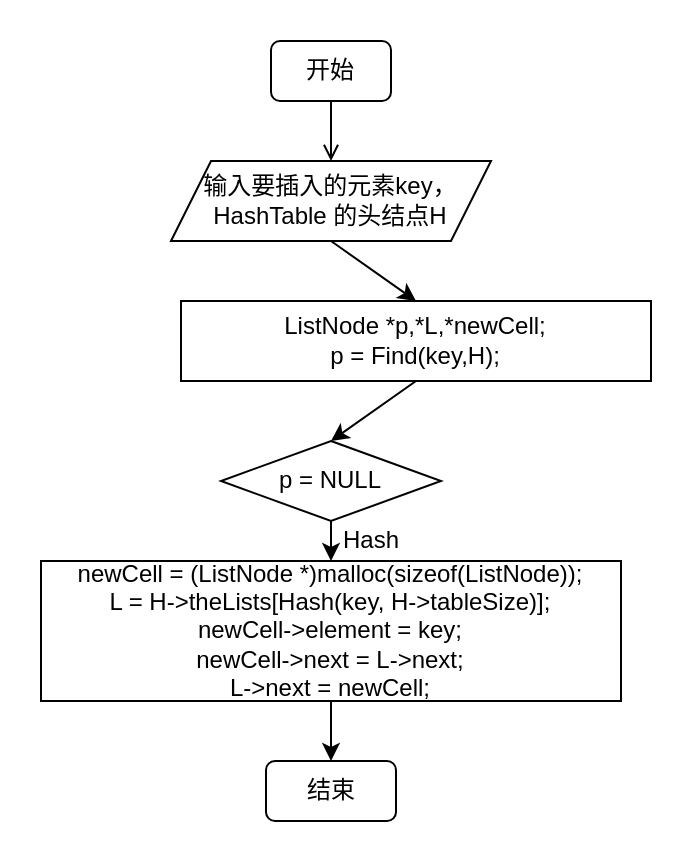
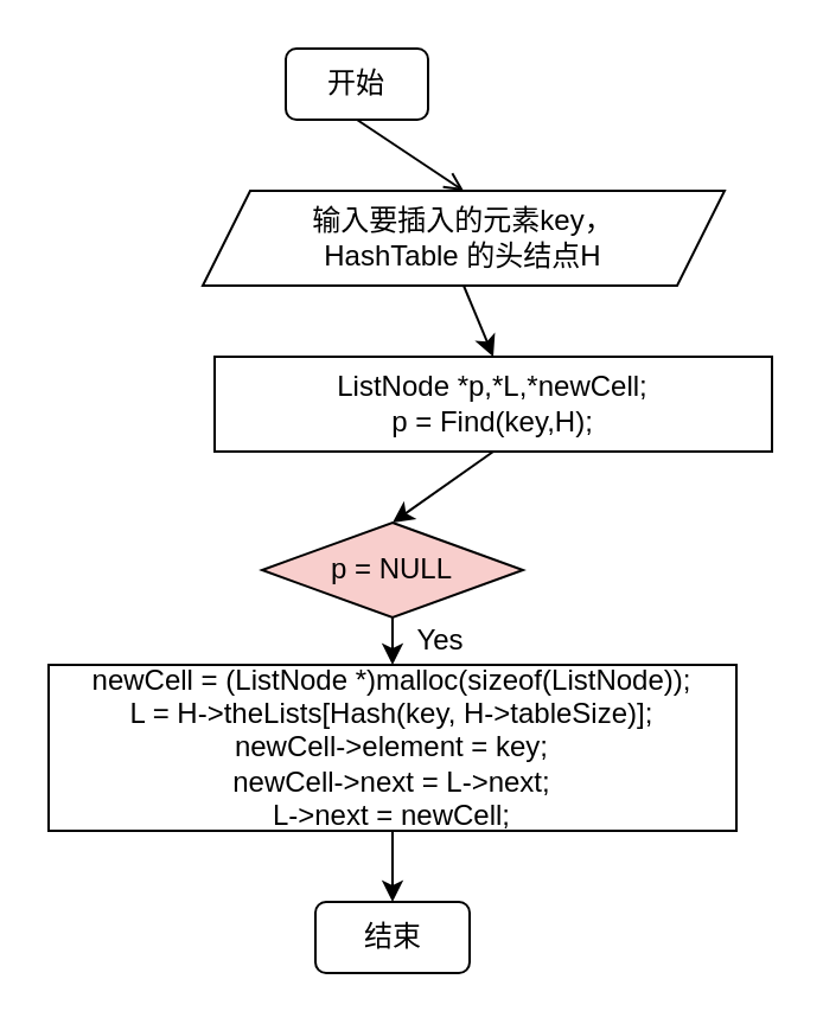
  <mxCell id="0" />
  <mxCell id="1" parent="0" />
- <mxCell id="2" value="开始" style="rounded=1;whiteSpace=wrap;html=1;" vertex="1" parent="1"><mxGeometry x="135" y="20" width="60" height="30" as="geometry" /></mxCell>
- <mxCell id="3" value="输入要插入的元素key，&lt;br&gt;HashTable 的头结点H" style="shape=parallelogram;perimeter=parallelogramPerimeter;whiteSpace=wrap;html=1;fixedSize=1;" vertex="1" parent="1"><mxGeometry x="85" y="80" width="160" height="40" as="geometry" /></mxCell>
+ <mxCell id="2" value="开始" style="rounded=1;whiteSpace=wrap;html=1;" vertex="1" parent="1"><mxGeometry x="120" y="20" width="60" height="30" as="geometry" /></mxCell>
+ <mxCell id="3" value="输入要插入的元素key，&lt;br&gt;HashTable 的头结点H" style="shape=parallelogram;perimeter=parallelogramPerimeter;whiteSpace=wrap;html=1;fixedSize=1;" vertex="1" parent="1"><mxGeometry x="85" y="80" width="220" height="40" as="geometry" /></mxCell>
  <mxCell id="4" value="ListNode *p,*L,*newCell;&lt;br&gt;p = Find(key,H);" style="rounded=0;whiteSpace=wrap;html=1;" vertex="1" parent="1"><mxGeometry x="90" y="150" width="235" height="40" as="geometry" /></mxCell>
- <mxCell id="5" value="p = NULL" style="rhombus;whiteSpace=wrap;html=1;" vertex="1" parent="1"><mxGeometry x="110" y="220" width="110" height="40" as="geometry" /></mxCell>
+ <mxCell id="5" value="p = NULL" style="rhombus;whiteSpace=wrap;html=1;fillColor=#f8cecc;" vertex="1" parent="1"><mxGeometry x="110" y="220" width="110" height="40" as="geometry" /></mxCell>
  <mxCell id="6" value="newCell = (ListNode *)malloc(sizeof(ListNode));&lt;br&gt;L = H-&amp;gt;theLists[Hash(key, H-&amp;gt;tableSize)];&lt;br&gt;newCell-&amp;gt;element = key;&lt;br&gt;newCell-&amp;gt;next = L-&amp;gt;next;&lt;br&gt;L-&amp;gt;next = newCell;" style="rounded=0;whiteSpace=wrap;html=1;" vertex="1" parent="1"><mxGeometry x="20" y="280" width="290" height="70" as="geometry" /></mxCell>
  <mxCell id="7" value="结束" style="rounded=1;whiteSpace=wrap;html=1;" vertex="1" parent="1"><mxGeometry x="132.5" y="380" width="65" height="30" as="geometry" /></mxCell>
  <mxCell id="8" value="" style="endArrow=open;html=1;exitX=0.5;exitY=1;exitDx=0;exitDy=0;entryX=0.5;entryY=0;entryDx=0;entryDy=0;" edge="1" parent="1" source="2" target="3"><mxGeometry width="50" height="50" relative="1" as="geometry"><mxPoint x="215" y="250" as="sourcePoint" /><mxPoint x="265" y="200" as="targetPoint" /></mxGeometry></mxCell>
  <mxCell id="9" value="" style="endArrow=classic;html=1;exitX=0.5;exitY=1;exitDx=0;exitDy=0;entryX=0.5;entryY=0;entryDx=0;entryDy=0;" edge="1" parent="1" source="3" target="4"><mxGeometry width="50" height="50" relative="1" as="geometry"><mxPoint x="215" y="250" as="sourcePoint" /><mxPoint x="265" y="200" as="targetPoint" /></mxGeometry></mxCell>
  <mxCell id="10" value="" style="endArrow=classic;html=1;exitX=0.5;exitY=1;exitDx=0;exitDy=0;entryX=0.5;entryY=0;entryDx=0;entryDy=0;" edge="1" parent="1" source="4" target="5"><mxGeometry width="50" height="50" relative="1" as="geometry"><mxPoint x="215" y="250" as="sourcePoint" /><mxPoint x="265" y="200" as="targetPoint" /></mxGeometry></mxCell>
  <mxCell id="11" value="" style="endArrow=classic;html=1;exitX=0.5;exitY=1;exitDx=0;exitDy=0;entryX=0.5;entryY=0;entryDx=0;entryDy=0;" edge="1" parent="1" source="5" target="6"><mxGeometry width="50" height="50" relative="1" as="geometry"><mxPoint x="215" y="250" as="sourcePoint" /><mxPoint x="265" y="200" as="targetPoint" /></mxGeometry></mxCell>
  <mxCell id="12" value="" style="endArrow=classic;html=1;exitX=0.5;exitY=1;exitDx=0;exitDy=0;entryX=0.5;entryY=0;entryDx=0;entryDy=0;" edge="1" parent="1" source="6" target="7"><mxGeometry width="50" height="50" relative="1" as="geometry"><mxPoint x="215" y="250" as="sourcePoint" /><mxPoint x="265" y="200" as="targetPoint" /></mxGeometry></mxCell>
- <mxCell id="13" value="Hash" style="text;html=1;align=center;verticalAlign=middle;resizable=0;points=[];autosize=1;strokeColor=none;fillColor=none;" vertex="1" parent="1"><mxGeometry x="165" y="260" width="40" height="20" as="geometry" /></mxCell>
+ <mxCell id="13" value="Yes" style="text;html=1;align=center;verticalAlign=middle;resizable=0;points=[];autosize=1;strokeColor=none;fillColor=none;" vertex="1" parent="1"><mxGeometry x="165" y="260" width="40" height="20" as="geometry" /></mxCell>
